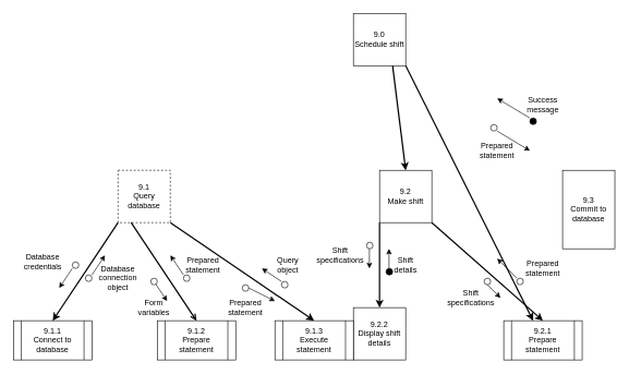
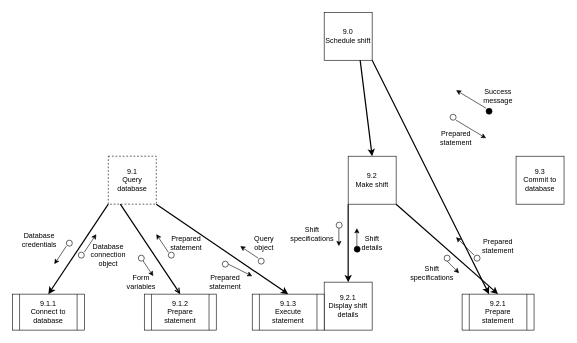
  <mxCell id="0" />
  <mxCell id="1" parent="0" />
  <mxCell id="2" value="9.0&lt;br&gt;Schedule shift" style="whiteSpace=wrap;html=1;aspect=fixed;" parent="1" vertex="1"><mxGeometry x="540" y="20" width="80" height="80" as="geometry" /></mxCell>
  <mxCell id="3" value="9.1&lt;br&gt;Query database" style="whiteSpace=wrap;html=1;aspect=fixed;dashed=1;" parent="1" vertex="1"><mxGeometry y="260" width="80" height="80" as="geometry" x="180" /></mxCell>
  <mxCell id="4" value="9.2&lt;br&gt;Make shift" style="whiteSpace=wrap;html=1;aspect=fixed;" parent="1" vertex="1"><mxGeometry x="580" y="260" width="80" height="80" as="geometry" /></mxCell>
  <mxCell id="5" value="" style="endArrow=classic;html=1;strokeWidth=1;" parent="1" source="33" edge="1"><mxGeometry width="50" height="50" relative="1" as="geometry"><mxPoint x="235" y="430" as="sourcePoint" /><mxPoint x="255" y="460" as="targetPoint" /></mxGeometry></mxCell>
  <mxCell id="6" value="Form variables" style="text;html=1;strokeColor=none;fillColor=none;align=center;verticalAlign=middle;whiteSpace=wrap;rounded=0;" parent="1" vertex="1"><mxGeometry x="215" y="460" width="40" height="20" as="geometry" /></mxCell>
  <mxCell id="7" value="" style="endArrow=classic;html=1;strokeWidth=1;" parent="1" edge="1"><mxGeometry width="50" height="50" relative="1" as="geometry"><mxPoint x="140" y="420" as="sourcePoint" /><mxPoint x="160" y="390" as="targetPoint" /></mxGeometry></mxCell>
  <mxCell id="8" value="" style="ellipse;whiteSpace=wrap;html=1;aspect=fixed;" parent="1" vertex="1"><mxGeometry x="130" y="420" width="10" height="10" as="geometry" /></mxCell>
  <mxCell id="9" value="Database connection object" style="text;html=1;strokeColor=none;fillColor=none;align=center;verticalAlign=middle;whiteSpace=wrap;rounded=0;" parent="1" vertex="1"><mxGeometry x="160" y="415" width="40" height="20" as="geometry" /></mxCell>
  <mxCell id="10" value="9.1.1&lt;br&gt;Connect to database" style="shape=process;whiteSpace=wrap;html=1;backgroundOutline=1;" parent="1" vertex="1"><mxGeometry x="20" y="490" width="120" height="60" as="geometry" /></mxCell>
  <mxCell id="11" value="" style="endArrow=classic;html=1;strokeWidth=2;entryX=0.5;entryY=0;entryDx=0;entryDy=0;exitX=0;exitY=1;exitDx=0;exitDy=0;" parent="1" source="3" target="10" edge="1"><mxGeometry width="50" height="50" relative="1" as="geometry"><mxPoint x="140" y="420" as="sourcePoint" /><mxPoint x="190" y="370" as="targetPoint" /></mxGeometry></mxCell>
  <mxCell id="12" value="" style="endArrow=open;html=1;strokeWidth=2;entryX=0.5;entryY=0;entryDx=0;entryDy=0;exitX=0.25;exitY=1;exitDx=0;exitDy=0;" parent="1" source="3" target="32" edge="1"><mxGeometry width="50" height="50" relative="1" as="geometry"><mxPoint x="450" y="460" as="sourcePoint" /><mxPoint x="300" y="470" as="targetPoint" /><Array as="points"><mxPoint x="260" y="430" /></Array></mxGeometry></mxCell>
  <mxCell id="13" value="" style="endArrow=classic;html=1;strokeWidth=1;" parent="1" edge="1"><mxGeometry width="50" height="50" relative="1" as="geometry"><mxPoint x="110" y="410" as="sourcePoint" /><mxPoint x="90" y="440" as="targetPoint" /></mxGeometry></mxCell>
  <mxCell id="14" value="" style="ellipse;whiteSpace=wrap;html=1;aspect=fixed;fillColor=#000000;" parent="1" vertex="1"><mxGeometry x="810" y="180" width="10" height="10" as="geometry" /></mxCell>
  <mxCell id="15" value="" style="ellipse;whiteSpace=wrap;html=1;aspect=fixed;" parent="1" vertex="1"><mxGeometry x="750" y="190" width="10" height="10" as="geometry" /></mxCell>
  <mxCell id="16" value="" style="ellipse;whiteSpace=wrap;html=1;aspect=fixed;" parent="1" vertex="1"><mxGeometry x="740" y="425" width="10" height="10" as="geometry" /></mxCell>
  <mxCell id="17" value="" style="ellipse;whiteSpace=wrap;html=1;aspect=fixed;fillColor=#FFFFFF;" parent="1" vertex="1"><mxGeometry x="790" y="425" width="10" height="10" as="geometry" /></mxCell>
  <mxCell id="18" value="" style="ellipse;whiteSpace=wrap;html=1;aspect=fixed;fillColor=#000000;" parent="1" vertex="1"><mxGeometry x="590" y="410" width="10" height="10" as="geometry" /></mxCell>
  <mxCell id="19" value="" style="ellipse;whiteSpace=wrap;html=1;aspect=fixed;" parent="1" vertex="1"><mxGeometry x="560" y="370" width="10" height="10" as="geometry" /></mxCell>
  <mxCell id="20" value="" style="ellipse;whiteSpace=wrap;html=1;aspect=fixed;" parent="1" vertex="1"><mxGeometry x="430" y="430" width="10" height="10" as="geometry" /></mxCell>
  <mxCell id="21" value="" style="ellipse;whiteSpace=wrap;html=1;aspect=fixed;" parent="1" vertex="1"><mxGeometry x="370" y="435" width="10" height="10" as="geometry" /></mxCell>
  <mxCell id="22" value="" style="ellipse;whiteSpace=wrap;html=1;aspect=fixed;" parent="1" vertex="1"><mxGeometry x="280" y="420" width="10" height="10" as="geometry" /></mxCell>
  <mxCell id="23" value="" style="ellipse;whiteSpace=wrap;html=1;aspect=fixed;" parent="1" vertex="1"><mxGeometry x="110" y="400" width="10" height="10" as="geometry" /></mxCell>
  <mxCell id="24" value="Database credentials" style="text;html=1;strokeColor=none;fillColor=none;align=center;verticalAlign=middle;whiteSpace=wrap;rounded=0;" parent="1" vertex="1"><mxGeometry x="45" y="390" width="40" height="20" as="geometry" /></mxCell>
  <mxCell id="25" value="" style="endArrow=classic;html=1;strokeWidth=1;" parent="1" edge="1"><mxGeometry width="50" height="50" relative="1" as="geometry"><mxPoint x="280" y="420" as="sourcePoint" /><mxPoint x="260" y="390" as="targetPoint" /></mxGeometry></mxCell>
  <mxCell id="26" value="Prepared statement" style="text;html=1;strokeColor=none;fillColor=none;align=center;verticalAlign=middle;whiteSpace=wrap;rounded=0;" parent="1" vertex="1"><mxGeometry x="290" y="395" width="40" height="20" as="geometry" /></mxCell>
  <mxCell id="27" value="" style="endArrow=classic;html=1;strokeWidth=2;exitX=1;exitY=1;exitDx=0;exitDy=0;entryX=0.5;entryY=0;entryDx=0;entryDy=0;" parent="1" source="3" target="54" edge="1"><mxGeometry width="50" height="50" relative="1" as="geometry"><mxPoint x="380" y="390" as="sourcePoint" /><mxPoint x="460" y="470" as="targetPoint" /></mxGeometry></mxCell>
  <mxCell id="28" value="" style="endArrow=classic;html=1;strokeWidth=1;" parent="1" edge="1"><mxGeometry width="50" height="50" relative="1" as="geometry"><mxPoint x="380" y="440" as="sourcePoint" /><mxPoint x="420" y="460" as="targetPoint" /></mxGeometry></mxCell>
  <mxCell id="29" value="" style="endArrow=classic;html=1;strokeWidth=1;" parent="1" edge="1"><mxGeometry width="50" height="50" relative="1" as="geometry"><mxPoint x="430" y="430" as="sourcePoint" /><mxPoint x="400" y="410" as="targetPoint" /></mxGeometry></mxCell>
  <mxCell id="30" value="Prepared statement" style="text;html=1;strokeColor=none;fillColor=none;align=center;verticalAlign=middle;whiteSpace=wrap;rounded=0;" parent="1" vertex="1"><mxGeometry x="355" y="460" width="40" height="20" as="geometry" /></mxCell>
  <mxCell id="31" value="Query object" style="text;html=1;strokeColor=none;fillColor=none;align=center;verticalAlign=middle;whiteSpace=wrap;rounded=0;" parent="1" vertex="1"><mxGeometry x="420" y="395" width="40" height="20" as="geometry" /></mxCell>
  <mxCell id="32" value="9.1.2&lt;br&gt;Prepare statement" style="shape=process;whiteSpace=wrap;html=1;backgroundOutline=1;" parent="1" vertex="1"><mxGeometry x="240" y="490" width="120" height="60" as="geometry" /></mxCell>
  <mxCell id="33" value="" style="ellipse;whiteSpace=wrap;html=1;aspect=fixed;" parent="1" vertex="1"><mxGeometry x="230" y="425" width="10" height="10" as="geometry" /></mxCell>
  <mxCell id="34" value="" style="endArrow=classic;html=1;strokeWidth=1;" parent="1" target="33" edge="1"><mxGeometry width="50" height="50" relative="1" as="geometry"><mxPoint x="235" y="430" as="sourcePoint" /><mxPoint x="255" y="460" as="targetPoint" /></mxGeometry></mxCell>
  <mxCell id="35" value="" style="endArrow=classic;html=1;strokeWidth=2;entryX=0.5;entryY=0;entryDx=0;entryDy=0;exitX=0;exitY=1;exitDx=0;exitDy=0;" parent="1" source="4" target="47" edge="1"><mxGeometry width="50" height="50" relative="1" as="geometry"><mxPoint x="670" y="440" as="sourcePoint" /><mxPoint x="600" y="480" as="targetPoint" /></mxGeometry></mxCell>
  <mxCell id="36" value="" style="endArrow=classic;html=1;strokeWidth=1;" parent="1" edge="1"><mxGeometry width="50" height="50" relative="1" as="geometry"><mxPoint x="564.5" y="380" as="sourcePoint" /><mxPoint x="564.5" y="410" as="targetPoint" /></mxGeometry></mxCell>
  <mxCell id="37" value="" style="endArrow=classic;html=1;strokeWidth=1;" parent="1" edge="1"><mxGeometry width="50" height="50" relative="1" as="geometry"><mxPoint x="594.5" y="410" as="sourcePoint" /><mxPoint x="594.5" y="380" as="targetPoint" /></mxGeometry></mxCell>
  <mxCell id="38" value="Shift specifications" style="text;html=1;strokeColor=none;fillColor=none;align=center;verticalAlign=middle;whiteSpace=wrap;rounded=0;" parent="1" vertex="1"><mxGeometry x="500" y="380" width="40" height="20" as="geometry" /></mxCell>
  <mxCell id="39" value="" style="endArrow=classic;html=1;strokeWidth=2;entryX=0.5;entryY=0;entryDx=0;entryDy=0;exitX=0.75;exitY=1;exitDx=0;exitDy=0;" parent="1" source="2" target="4" edge="1"><mxGeometry width="50" height="50" relative="1" as="geometry"><mxPoint x="610" y="200" as="sourcePoint" /><mxPoint x="660" y="150" as="targetPoint" /></mxGeometry></mxCell>
  <mxCell id="40" value="Prepared statement" style="text;html=1;strokeColor=none;fillColor=none;align=center;verticalAlign=middle;whiteSpace=wrap;rounded=0;" parent="1" vertex="1"><mxGeometry x="810" y="400" width="40" height="20" as="geometry" /></mxCell>
- <mxCell id="41" value="9.3&lt;br&gt;Commit to database" style="whiteSpace=wrap;html=1;aspect=fixed;" parent="1" vertex="1"><mxGeometry x="860" y="260" width="80" height="120" as="geometry" /></mxCell>
+ <mxCell id="41" value="9.3&lt;br&gt;Commit to database" style="whiteSpace=wrap;html=1;aspect=fixed;" parent="1" vertex="1"><mxGeometry x="860" y="260" width="80" height="80" as="geometry" /></mxCell>
  <mxCell id="42" value="" style="endArrow=classic;html=1;strokeWidth=2;exitX=1;exitY=1;exitDx=0;exitDy=0;" parent="1" source="2" target="46" edge="1"><mxGeometry width="50" height="50" relative="1" as="geometry"><mxPoint x="780" y="180" as="sourcePoint" /><mxPoint x="830" y="130" as="targetPoint" /></mxGeometry></mxCell>
  <mxCell id="43" value="" style="endArrow=classic;html=1;strokeWidth=2;exitX=1;exitY=1;exitDx=0;exitDy=0;entryX=0.5;entryY=0;entryDx=0;entryDy=0;" parent="1" source="4" target="46" edge="1"><mxGeometry width="50" height="50" relative="1" as="geometry"><mxPoint x="780" y="410" as="sourcePoint" /><mxPoint x="820" y="470" as="targetPoint" /></mxGeometry></mxCell>
  <mxCell id="44" value="" style="endArrow=classic;html=1;strokeWidth=1;" parent="1" edge="1"><mxGeometry width="50" height="50" relative="1" as="geometry"><mxPoint x="790" y="425" as="sourcePoint" /><mxPoint x="760" y="395" as="targetPoint" /></mxGeometry></mxCell>
  <mxCell id="45" value="" style="endArrow=classic;html=1;strokeWidth=1;" parent="1" edge="1"><mxGeometry width="50" height="50" relative="1" as="geometry"><mxPoint x="745" y="435" as="sourcePoint" /><mxPoint x="765" y="455" as="targetPoint" /></mxGeometry></mxCell>
  <mxCell id="46" value="9.2.1&lt;br&gt;Prepare statement" style="shape=process;whiteSpace=wrap;html=1;backgroundOutline=1;" parent="1" vertex="1"><mxGeometry x="770" y="490" width="120" height="60" as="geometry" /></mxCell>
- <mxCell id="47" value="9.2.2&lt;br&gt;Display shift details" style="whiteSpace=wrap;html=1;aspect=fixed;" parent="1" vertex="1"><mxGeometry x="540" y="470" width="80" height="80" as="geometry" /></mxCell>
+ <mxCell id="47" value="9.2.1&lt;br&gt;Display shift details" style="whiteSpace=wrap;html=1;aspect=fixed;" parent="1" vertex="1"><mxGeometry x="540" y="470" width="80" height="80" as="geometry" /></mxCell>
  <mxCell id="48" value="Shift details" style="text;html=1;strokeColor=none;fillColor=none;align=center;verticalAlign=middle;whiteSpace=wrap;rounded=0;" parent="1" vertex="1"><mxGeometry x="600" y="395" width="40" height="20" as="geometry" /></mxCell>
  <mxCell id="49" value="Shift specifications" style="text;html=1;strokeColor=none;fillColor=none;align=center;verticalAlign=middle;whiteSpace=wrap;rounded=0;" parent="1" vertex="1"><mxGeometry x="700" y="445" width="40" height="20" as="geometry" /></mxCell>
  <mxCell id="50" value="" style="endArrow=classic;html=1;strokeWidth=1;" parent="1" edge="1"><mxGeometry width="50" height="50" relative="1" as="geometry"><mxPoint x="760" y="200" as="sourcePoint" /><mxPoint x="810" y="230" as="targetPoint" /></mxGeometry></mxCell>
  <mxCell id="51" value="" style="endArrow=classic;html=1;strokeWidth=1;" parent="1" edge="1"><mxGeometry width="50" height="50" relative="1" as="geometry"><mxPoint x="810" y="180" as="sourcePoint" /><mxPoint x="760" y="150" as="targetPoint" /></mxGeometry></mxCell>
  <mxCell id="52" value="Prepared statement" style="text;html=1;strokeColor=none;fillColor=none;align=center;verticalAlign=middle;whiteSpace=wrap;rounded=0;" parent="1" vertex="1"><mxGeometry x="740" y="220" width="40" height="20" as="geometry" /></mxCell>
  <mxCell id="53" value="Success message" style="text;html=1;strokeColor=none;fillColor=none;align=center;verticalAlign=middle;whiteSpace=wrap;rounded=0;" parent="1" vertex="1"><mxGeometry x="810" y="150" width="40" height="20" as="geometry" /></mxCell>
  <mxCell id="54" value="&lt;span style=&quot;white-space: normal&quot;&gt;9.1.3&lt;/span&gt;&lt;br style=&quot;white-space: normal&quot;&gt;&lt;span style=&quot;white-space: normal&quot;&gt;Execute statement&lt;/span&gt;" style="shape=process;whiteSpace=wrap;html=1;backgroundOutline=1;fillColor=#FFFFFF;" parent="1" vertex="1"><mxGeometry x="420" y="490" width="120" height="60" as="geometry" /></mxCell>
